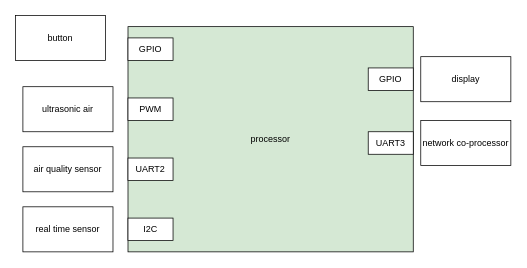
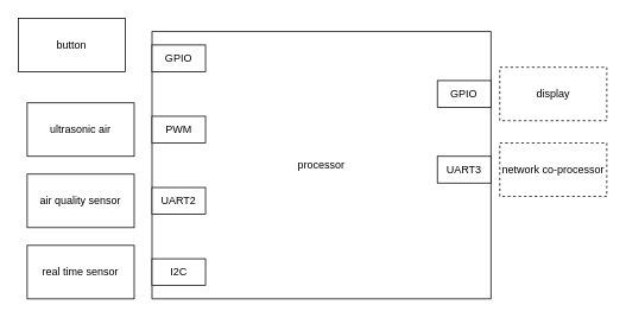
  <mxCell id="0" />
  <mxCell id="1" parent="0" />
  <mxCell id="2" value="button" style="rounded=0;whiteSpace=wrap;html=1;" vertex="1" parent="1"><mxGeometry x="20" y="20" width="120" height="60" as="geometry" /></mxCell>
  <mxCell id="3" value="ultrasonic air" style="rounded=0;whiteSpace=wrap;html=1;" vertex="1" parent="1"><mxGeometry x="30" y="115" width="120" height="60" as="geometry" /></mxCell>
  <mxCell id="4" value="air quality sensor" style="rounded=0;whiteSpace=wrap;html=1;" vertex="1" parent="1"><mxGeometry x="30" y="195" width="120" height="60" as="geometry" /></mxCell>
- <mxCell id="5" value="processor" style="rounded=0;whiteSpace=wrap;html=1;fillColor=#d5e8d4;" vertex="1" parent="1"><mxGeometry x="170" y="35" width="380" height="300" as="geometry" /></mxCell>
- <mxCell id="6" value="network co-processor" style="rounded=0;whiteSpace=wrap;html=1;" vertex="1" parent="1"><mxGeometry x="560" y="160" width="120" height="60" as="geometry" /></mxCell>
- <mxCell id="7" value="display" style="rounded=0;whiteSpace=wrap;html=1;" vertex="1" parent="1"><mxGeometry x="560" y="75" width="120" height="60" as="geometry" /></mxCell>
+ <mxCell id="5" value="processor" style="rounded=0;whiteSpace=wrap;html=1;" vertex="1" parent="1"><mxGeometry x="170" y="35" width="380" height="300" as="geometry" /></mxCell>
+ <mxCell id="6" value="network co-processor" style="rounded=0;whiteSpace=wrap;html=1;dashed=1;" vertex="1" parent="1"><mxGeometry x="560" y="160" width="120" height="60" as="geometry" /></mxCell>
+ <mxCell id="7" value="display" style="rounded=0;whiteSpace=wrap;html=1;dashed=1;" vertex="1" parent="1"><mxGeometry x="560" y="75" width="120" height="60" as="geometry" /></mxCell>
  <mxCell id="8" value="real time sensor" style="rounded=0;whiteSpace=wrap;html=1;" vertex="1" parent="1"><mxGeometry x="30" y="275" width="120" height="60" as="geometry" /></mxCell>
  <mxCell id="9" value="I2C" style="rounded=0;whiteSpace=wrap;html=1;" vertex="1" parent="1"><mxGeometry x="170" y="290" width="60" height="30" as="geometry" /></mxCell>
  <mxCell id="10" value="GPIO" style="rounded=0;whiteSpace=wrap;html=1;" vertex="1" parent="1"><mxGeometry x="170" y="50" width="60" height="30" as="geometry" /></mxCell>
  <mxCell id="11" value="PWM" style="rounded=0;whiteSpace=wrap;html=1;" vertex="1" parent="1"><mxGeometry x="170" y="130" width="60" height="30" as="geometry" /></mxCell>
  <mxCell id="12" value="UART2" style="rounded=0;whiteSpace=wrap;html=1;" vertex="1" parent="1"><mxGeometry x="170" y="210" width="60" height="30" as="geometry" /></mxCell>
  <mxCell id="13" value="UART3" style="rounded=0;whiteSpace=wrap;html=1;" vertex="1" parent="1"><mxGeometry x="490" y="175" width="60" height="30" as="geometry" /></mxCell>
  <mxCell id="14" value="GPIO" style="rounded=0;whiteSpace=wrap;html=1;" vertex="1" parent="1"><mxGeometry x="490" y="90" width="60" height="30" as="geometry" /></mxCell>
